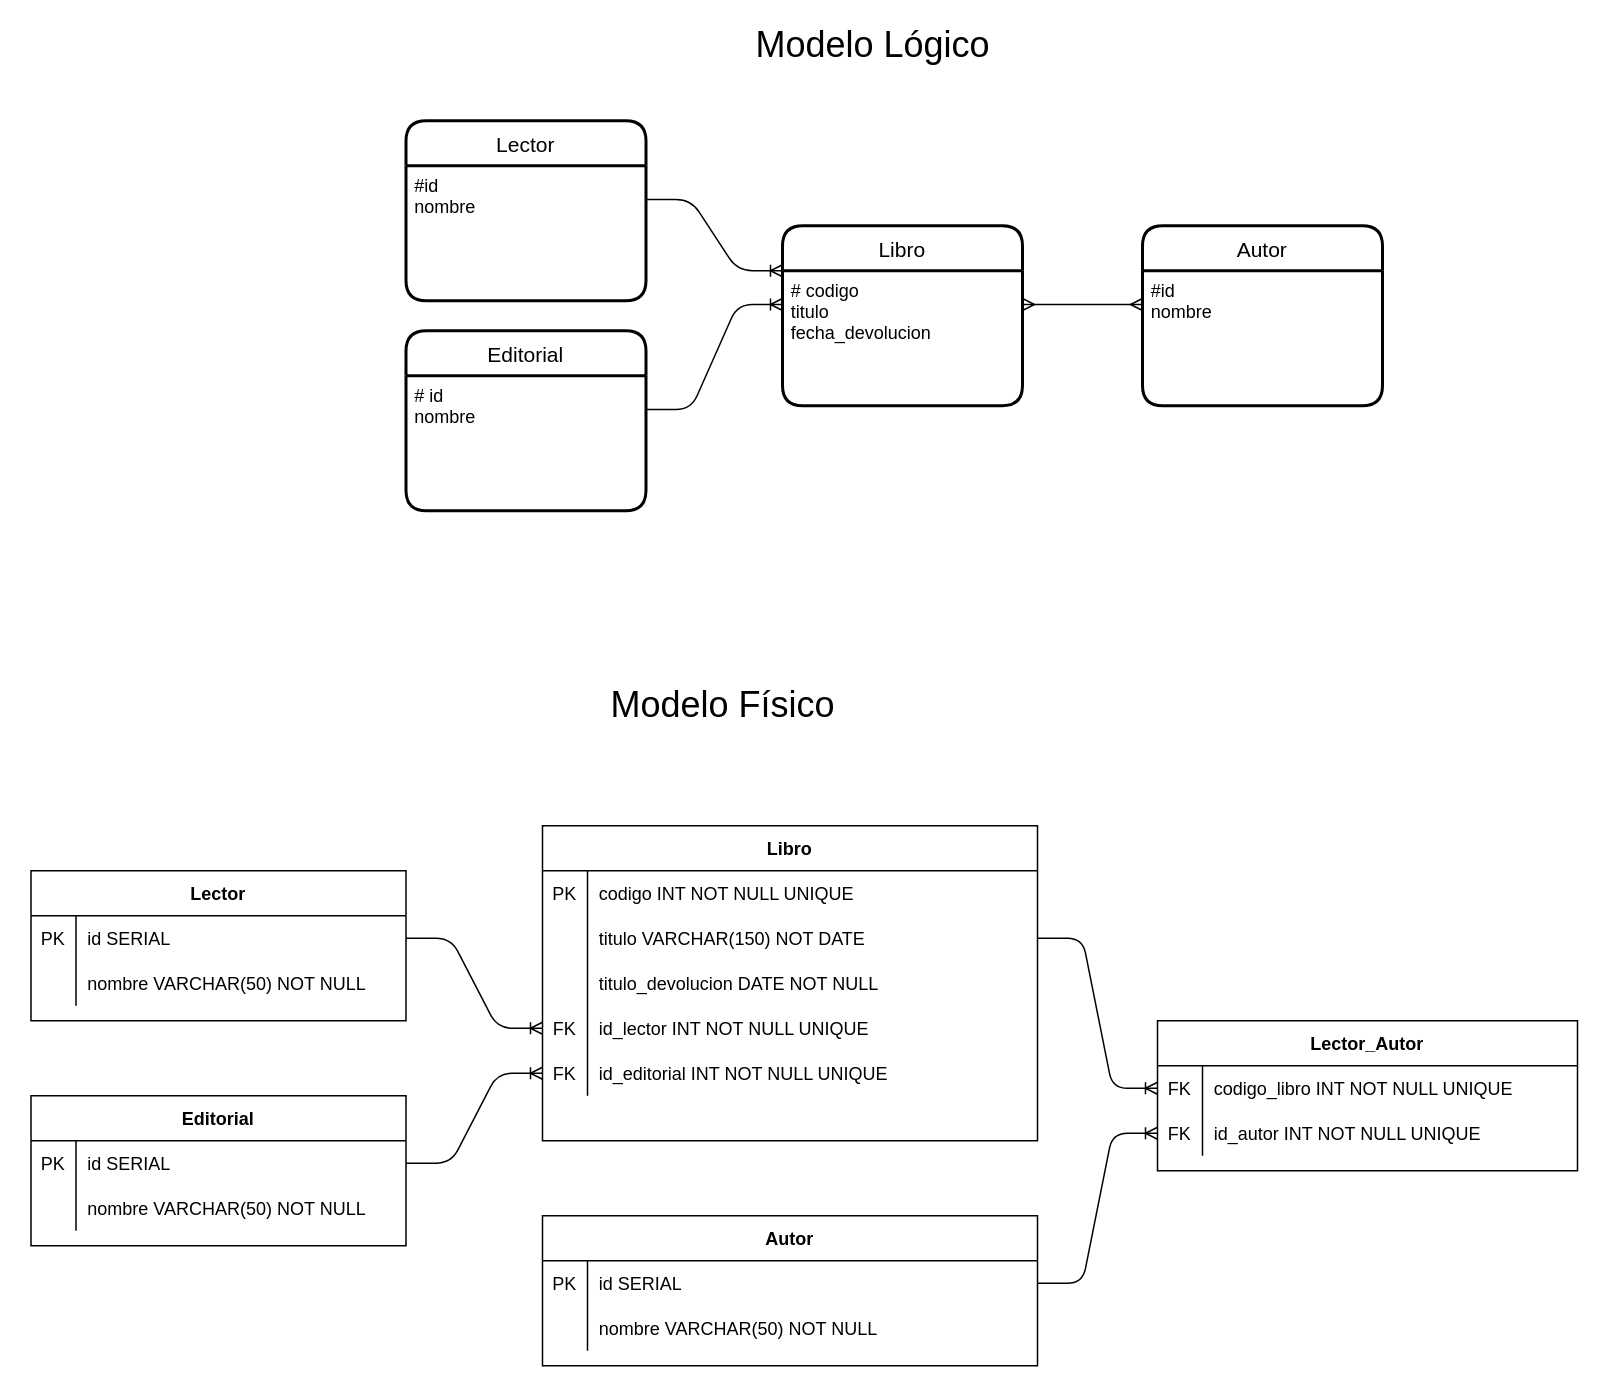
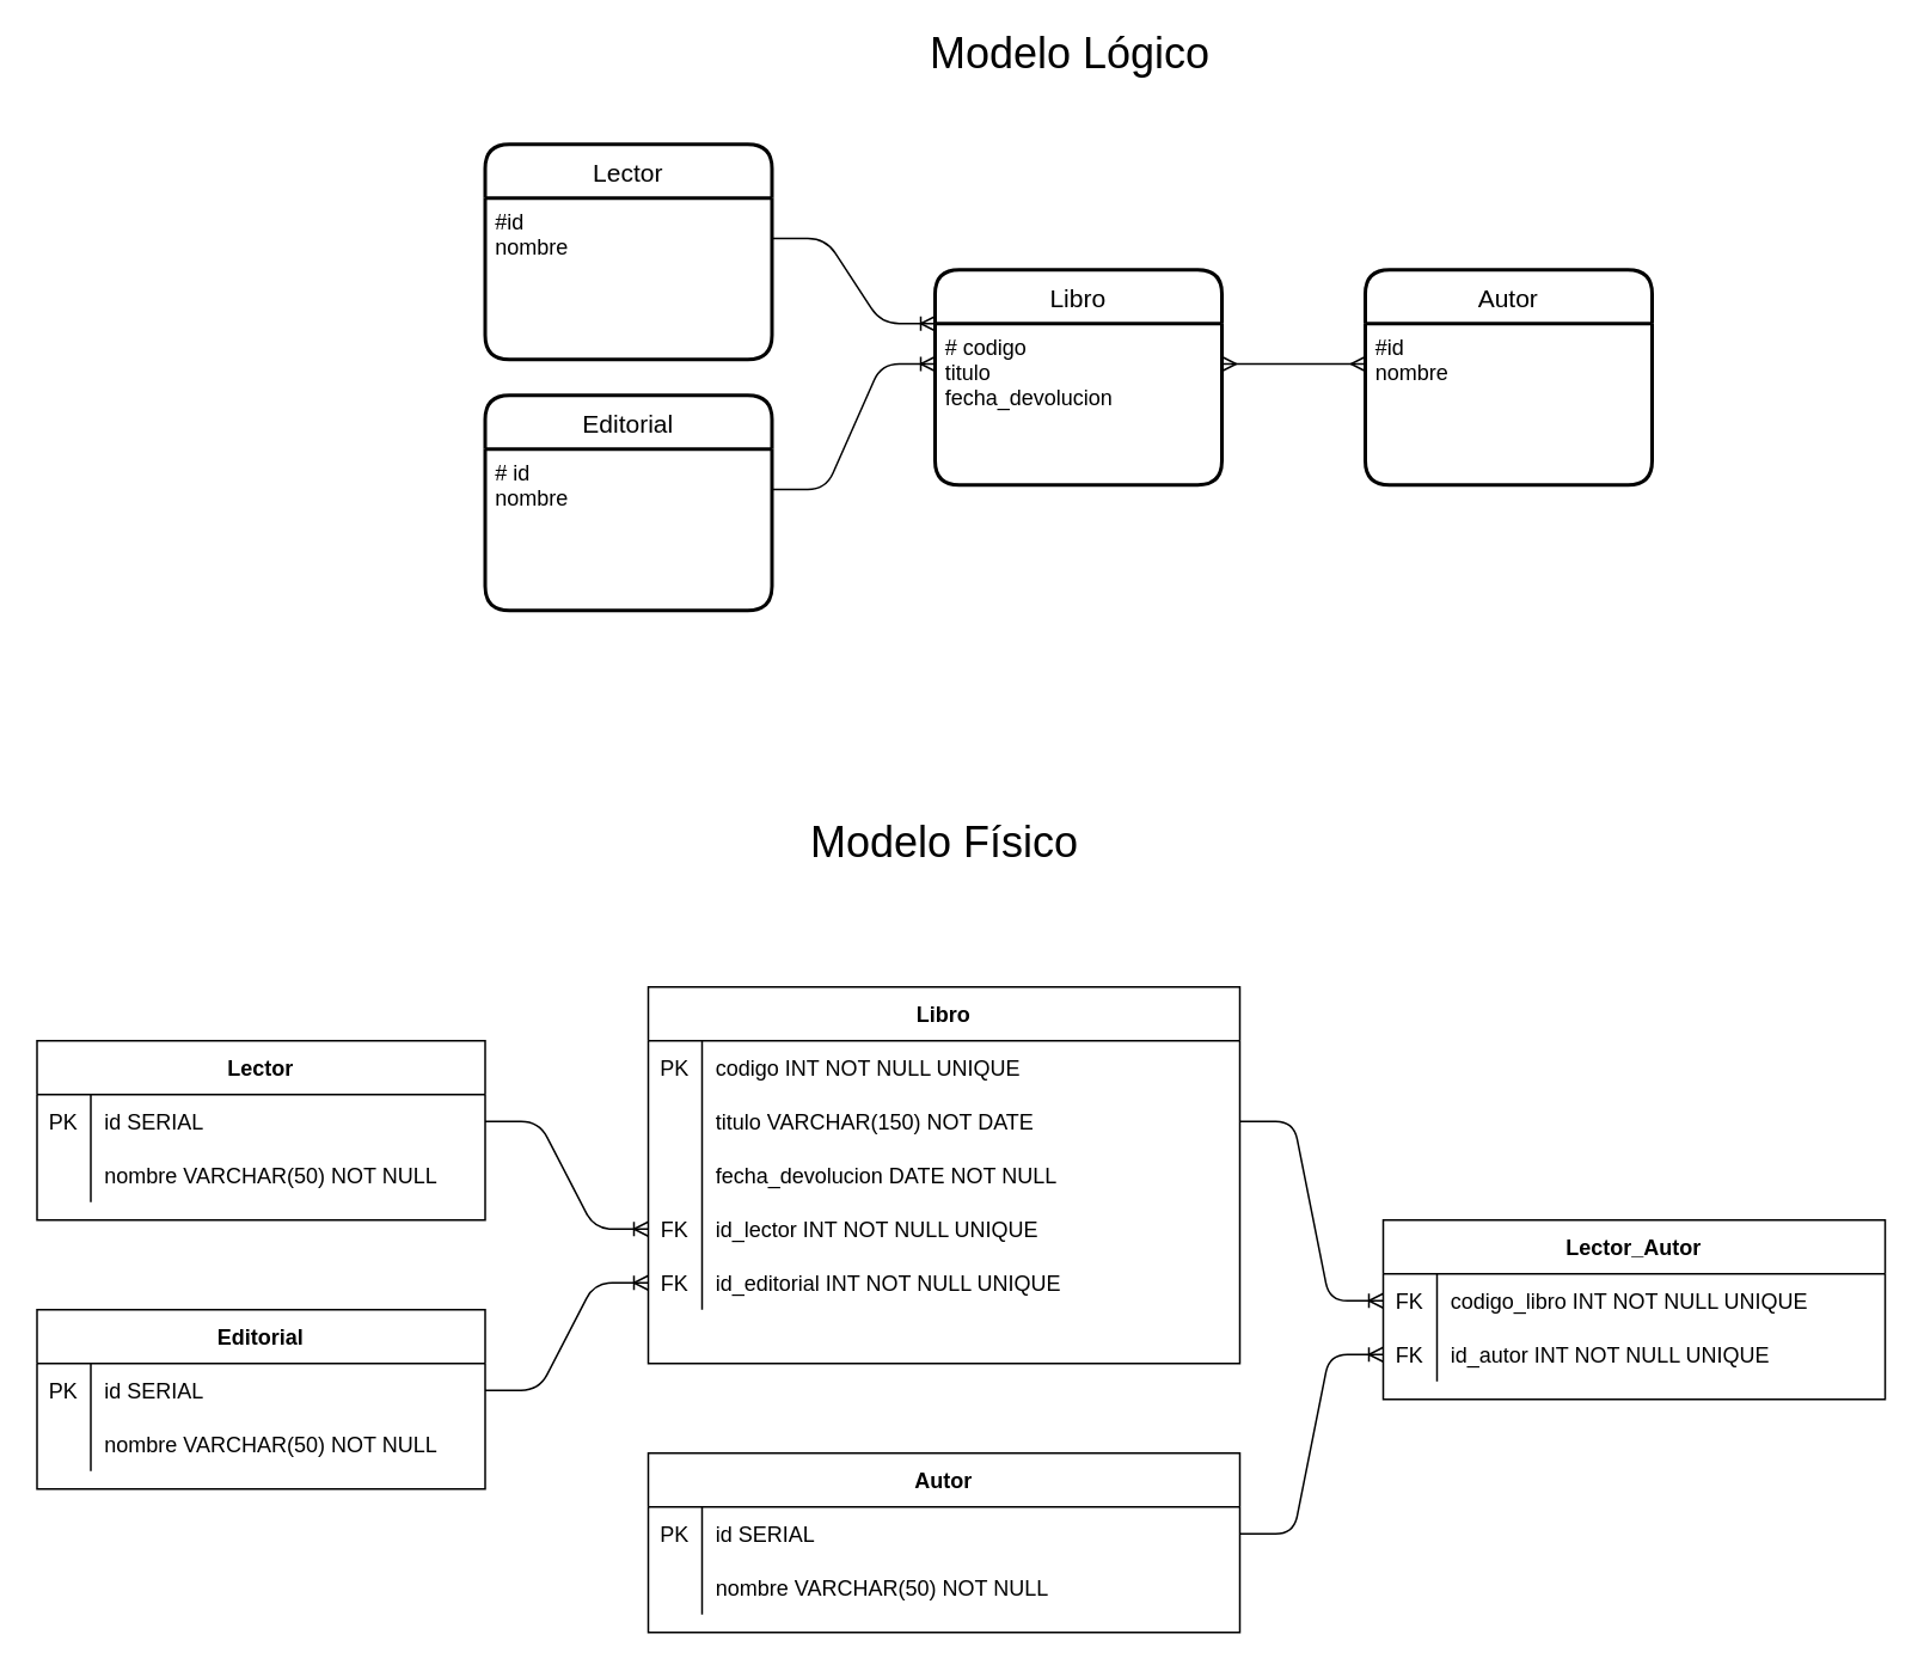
  <mxCell id="0" />
  <mxCell id="1" parent="0" />
- <mxCell id="2" value="&lt;font style=&quot;font-size: 24px&quot;&gt;Modelo Lógico&lt;/font&gt;" style="text;html=1;align=center;verticalAlign=middle;resizable=0;points=[];autosize=1;" vertex="1" parent="1"><mxGeometry x="496" y="20" width="170" height="20" as="geometry" /></mxCell>
- <mxCell id="3" value="&lt;font style=&quot;font-size: 24px&quot;&gt;Modelo Físico&lt;/font&gt;" style="text;html=1;align=center;verticalAlign=middle;resizable=0;points=[];autosize=1;" vertex="1" parent="1"><mxGeometry x="401" y="460" width="160" height="20" as="geometry" /></mxCell>
+ <mxCell id="2" value="&lt;font style=&quot;font-size: 24px&quot;&gt;Modelo Lógico&lt;/font&gt;" style="text;html=1;align=center;verticalAlign=middle;resizable=0;points=[];autosize=1;" vertex="1" parent="1"><mxGeometry x="511" y="20" width="170" height="20" as="geometry" /></mxCell>
+ <mxCell id="3" value="&lt;font style=&quot;font-size: 24px&quot;&gt;Modelo Físico&lt;/font&gt;" style="text;html=1;align=center;verticalAlign=middle;resizable=0;points=[];autosize=1;" vertex="1" parent="1"><mxGeometry x="446" y="460" width="160" height="20" as="geometry" /></mxCell>
  <mxCell id="4" value="" style="edgeStyle=entityRelationEdgeStyle;fontSize=12;html=1;endArrow=ERoneToMany;exitX=1;exitY=0.5;exitDx=0;exitDy=0;entryX=0;entryY=0.5;entryDx=0;entryDy=0;" edge="1" parent="1" source="43" target="25"><mxGeometry width="100" height="100" relative="1" as="geometry"><mxPoint x="491" y="910" as="sourcePoint" /><mxPoint x="591" y="810" as="targetPoint" /></mxGeometry></mxCell>
  <mxCell id="5" value="" style="edgeStyle=entityRelationEdgeStyle;fontSize=12;html=1;endArrow=ERoneToMany;exitX=1;exitY=0.5;exitDx=0;exitDy=0;entryX=0;entryY=0.5;entryDx=0;entryDy=0;" edge="1" parent="1" source="19" target="57"><mxGeometry width="100" height="100" relative="1" as="geometry"><mxPoint x="491" y="910" as="sourcePoint" /><mxPoint x="591" y="810" as="targetPoint" /></mxGeometry></mxCell>
  <mxCell id="6" value="" style="edgeStyle=entityRelationEdgeStyle;fontSize=12;html=1;endArrow=ERmany;startArrow=ERmany;exitX=1;exitY=0.25;exitDx=0;exitDy=0;entryX=0;entryY=0.25;entryDx=0;entryDy=0;" edge="1" parent="1" source="14" target="32"><mxGeometry width="100" height="100" relative="1" as="geometry"><mxPoint x="561" y="390" as="sourcePoint" /><mxPoint x="661" y="290" as="targetPoint" /></mxGeometry></mxCell>
  <mxCell id="7" value="Editorial" style="swimlane;childLayout=stackLayout;horizontal=1;startSize=30;horizontalStack=0;rounded=1;fontSize=14;fontStyle=0;strokeWidth=2;resizeParent=0;resizeLast=1;shadow=0;dashed=0;align=center;" vertex="1" parent="1"><mxGeometry x="270" y="220" width="160" height="120" as="geometry" /></mxCell>
  <mxCell id="8" value="# id&#10;nombre" style="align=left;strokeColor=none;fillColor=none;spacingLeft=4;fontSize=12;verticalAlign=top;resizable=0;rotatable=0;part=1;" vertex="1" parent="7"><mxGeometry y="30" width="160" height="90" as="geometry" /></mxCell>
  <mxCell id="9" value="" style="edgeStyle=entityRelationEdgeStyle;fontSize=12;html=1;endArrow=ERoneToMany;entryX=0;entryY=0.25;entryDx=0;entryDy=0;exitX=1;exitY=0.25;exitDx=0;exitDy=0;" edge="1" parent="1" source="8" target="14"><mxGeometry width="100" height="100" relative="1" as="geometry"><mxPoint x="621" y="390" as="sourcePoint" /><mxPoint x="721" y="290" as="targetPoint" /></mxGeometry></mxCell>
  <mxCell id="10" value="" style="edgeStyle=entityRelationEdgeStyle;fontSize=12;html=1;endArrow=ERoneToMany;entryX=0;entryY=0.25;entryDx=0;entryDy=0;exitX=1;exitY=0.25;exitDx=0;exitDy=0;" edge="1" parent="1" source="12" target="13"><mxGeometry width="100" height="100" relative="1" as="geometry"><mxPoint x="441" y="120" as="sourcePoint" /><mxPoint x="721" y="170" as="targetPoint" /></mxGeometry></mxCell>
  <mxCell id="11" value="Lector" style="swimlane;childLayout=stackLayout;horizontal=1;startSize=30;horizontalStack=0;rounded=1;fontSize=14;fontStyle=0;strokeWidth=2;resizeParent=0;resizeLast=1;shadow=0;dashed=0;align=center;" vertex="1" parent="1"><mxGeometry x="270" y="80" width="160" height="120" as="geometry" /></mxCell>
  <mxCell id="12" value="#id&#10;nombre" style="align=left;strokeColor=none;fillColor=none;spacingLeft=4;fontSize=12;verticalAlign=top;resizable=0;rotatable=0;part=1;" vertex="1" parent="11"><mxGeometry y="30" width="160" height="90" as="geometry" /></mxCell>
  <mxCell id="13" value="Libro" style="swimlane;childLayout=stackLayout;horizontal=1;startSize=30;horizontalStack=0;rounded=1;fontSize=14;fontStyle=0;strokeWidth=2;resizeParent=0;resizeLast=1;shadow=0;dashed=0;align=center;" vertex="1" parent="1"><mxGeometry x="521" y="150" width="160" height="120" as="geometry" /></mxCell>
  <mxCell id="14" value="# codigo&#10;titulo&#10;fecha_devolucion" style="align=left;strokeColor=none;fillColor=none;spacingLeft=4;fontSize=12;verticalAlign=top;resizable=0;rotatable=0;part=1;" vertex="1" parent="13"><mxGeometry y="30" width="160" height="90" as="geometry" /></mxCell>
  <mxCell id="15" value="Libro" style="shape=table;startSize=30;container=1;collapsible=1;childLayout=tableLayout;fixedRows=1;rowLines=0;fontStyle=1;align=center;resizeLast=1;" parent="1" vertex="1"><mxGeometry x="361" y="550" width="330" height="210" as="geometry" /></mxCell>
  <mxCell id="16" value="" style="shape=partialRectangle;collapsible=0;dropTarget=0;pointerEvents=0;fillColor=none;points=[[0,0.5],[1,0.5]];portConstraint=eastwest;top=0;left=0;right=0;bottom=0;" parent="15" vertex="1"><mxGeometry y="30" width="330" height="30" as="geometry" /></mxCell>
  <mxCell id="17" value="PK" style="shape=partialRectangle;overflow=hidden;connectable=0;fillColor=none;top=0;left=0;bottom=0;right=0;" parent="16" vertex="1"><mxGeometry width="30" height="30" as="geometry" /></mxCell>
  <mxCell id="18" value="codigo INT NOT NULL UNIQUE" style="shape=partialRectangle;overflow=hidden;connectable=0;fillColor=none;top=0;left=0;bottom=0;right=0;align=left;spacingLeft=6;" parent="16" vertex="1"><mxGeometry x="30" width="300" height="30" as="geometry" /></mxCell>
  <mxCell id="19" value="" style="shape=partialRectangle;collapsible=0;dropTarget=0;pointerEvents=0;fillColor=none;points=[[0,0.5],[1,0.5]];portConstraint=eastwest;top=0;left=0;right=0;bottom=0;" vertex="1" parent="15"><mxGeometry y="60" width="330" height="30" as="geometry" /></mxCell>
  <mxCell id="20" value="" style="shape=partialRectangle;overflow=hidden;connectable=0;fillColor=none;top=0;left=0;bottom=0;right=0;" vertex="1" parent="19"><mxGeometry width="30" height="30" as="geometry" /></mxCell>
  <mxCell id="21" value="titulo VARCHAR(150) NOT DATE" style="shape=partialRectangle;overflow=hidden;connectable=0;fillColor=none;top=0;left=0;bottom=0;right=0;align=left;spacingLeft=6;" vertex="1" parent="19"><mxGeometry x="30" width="300" height="30" as="geometry" /></mxCell>
  <mxCell id="22" value="" style="shape=partialRectangle;collapsible=0;dropTarget=0;pointerEvents=0;fillColor=none;points=[[0,0.5],[1,0.5]];portConstraint=eastwest;top=0;left=0;right=0;bottom=0;" vertex="1" parent="15"><mxGeometry y="90" width="330" height="30" as="geometry" /></mxCell>
  <mxCell id="23" value="" style="shape=partialRectangle;overflow=hidden;connectable=0;fillColor=none;top=0;left=0;bottom=0;right=0;" vertex="1" parent="22"><mxGeometry width="30" height="30" as="geometry" /></mxCell>
- <mxCell id="24" value="titulo_devolucion DATE NOT NULL" style="shape=partialRectangle;overflow=hidden;connectable=0;fillColor=none;top=0;left=0;bottom=0;right=0;align=left;spacingLeft=6;" vertex="1" parent="22"><mxGeometry x="30" width="300" height="30" as="geometry" /></mxCell>
+ <mxCell id="24" value="fecha_devolucion DATE NOT NULL" style="shape=partialRectangle;overflow=hidden;connectable=0;fillColor=none;top=0;left=0;bottom=0;right=0;align=left;spacingLeft=6;" vertex="1" parent="22"><mxGeometry x="30" width="300" height="30" as="geometry" /></mxCell>
  <mxCell id="25" value="" style="shape=partialRectangle;collapsible=0;dropTarget=0;pointerEvents=0;fillColor=none;points=[[0,0.5],[1,0.5]];portConstraint=eastwest;top=0;left=0;right=0;bottom=0;" vertex="1" parent="15"><mxGeometry y="120" width="330" height="30" as="geometry" /></mxCell>
  <mxCell id="26" value="FK" style="shape=partialRectangle;overflow=hidden;connectable=0;fillColor=none;top=0;left=0;bottom=0;right=0;" vertex="1" parent="25"><mxGeometry width="30" height="30" as="geometry" /></mxCell>
  <mxCell id="27" value="id_lector INT NOT NULL UNIQUE" style="shape=partialRectangle;overflow=hidden;connectable=0;fillColor=none;top=0;left=0;bottom=0;right=0;align=left;spacingLeft=6;" vertex="1" parent="25"><mxGeometry x="30" width="300" height="30" as="geometry" /></mxCell>
  <mxCell id="28" value="" style="shape=partialRectangle;collapsible=0;dropTarget=0;pointerEvents=0;fillColor=none;points=[[0,0.5],[1,0.5]];portConstraint=eastwest;top=0;left=0;right=0;bottom=0;" vertex="1" parent="15"><mxGeometry y="150" width="330" height="30" as="geometry" /></mxCell>
  <mxCell id="29" value="FK" style="shape=partialRectangle;overflow=hidden;connectable=0;fillColor=none;top=0;left=0;bottom=0;right=0;" vertex="1" parent="28"><mxGeometry width="30" height="30" as="geometry" /></mxCell>
  <mxCell id="30" value="id_editorial INT NOT NULL UNIQUE" style="shape=partialRectangle;overflow=hidden;connectable=0;fillColor=none;top=0;left=0;bottom=0;right=0;align=left;spacingLeft=6;" vertex="1" parent="28"><mxGeometry x="30" width="300" height="30" as="geometry" /></mxCell>
  <mxCell id="31" value="Autor" style="swimlane;childLayout=stackLayout;horizontal=1;startSize=30;horizontalStack=0;rounded=1;fontSize=14;fontStyle=0;strokeWidth=2;resizeParent=0;resizeLast=1;shadow=0;dashed=0;align=center;" vertex="1" parent="1"><mxGeometry x="761" y="150" width="160" height="120" as="geometry" /></mxCell>
  <mxCell id="32" value="#id&#10;nombre" style="align=left;strokeColor=none;fillColor=none;spacingLeft=4;fontSize=12;verticalAlign=top;resizable=0;rotatable=0;part=1;" vertex="1" parent="31"><mxGeometry y="30" width="160" height="90" as="geometry" /></mxCell>
  <mxCell id="33" value="" style="edgeStyle=entityRelationEdgeStyle;fontSize=12;html=1;endArrow=ERoneToMany;entryX=0;entryY=0.5;entryDx=0;entryDy=0;exitX=1;exitY=0.5;exitDx=0;exitDy=0;" edge="1" parent="1" source="50" target="60"><mxGeometry width="100" height="100" relative="1" as="geometry"><mxPoint x="781" y="720" as="sourcePoint" /><mxPoint x="791" y="700" as="targetPoint" /></mxGeometry></mxCell>
  <mxCell id="34" value="" style="edgeStyle=entityRelationEdgeStyle;fontSize=12;html=1;endArrow=ERoneToMany;exitX=1;exitY=0.5;exitDx=0;exitDy=0;entryX=0;entryY=0.5;entryDx=0;entryDy=0;" edge="1" parent="1" source="36" target="28"><mxGeometry width="100" height="100" relative="1" as="geometry"><mxPoint x="280" y="605" as="sourcePoint" /><mxPoint x="371" y="695" as="targetPoint" /></mxGeometry></mxCell>
  <mxCell id="35" value="Editorial" style="shape=table;startSize=30;container=1;collapsible=1;childLayout=tableLayout;fixedRows=1;rowLines=0;fontStyle=1;align=center;resizeLast=1;" vertex="1" parent="1"><mxGeometry x="20" y="730" width="250" height="100" as="geometry" /></mxCell>
  <mxCell id="36" value="" style="shape=partialRectangle;collapsible=0;dropTarget=0;pointerEvents=0;fillColor=none;points=[[0,0.5],[1,0.5]];portConstraint=eastwest;top=0;left=0;right=0;bottom=0;" vertex="1" parent="35"><mxGeometry y="30" width="250" height="30" as="geometry" /></mxCell>
  <mxCell id="37" value="PK" style="shape=partialRectangle;overflow=hidden;connectable=0;fillColor=none;top=0;left=0;bottom=0;right=0;" vertex="1" parent="36"><mxGeometry width="30" height="30" as="geometry" /></mxCell>
  <mxCell id="38" value="id SERIAL" style="shape=partialRectangle;overflow=hidden;connectable=0;fillColor=none;top=0;left=0;bottom=0;right=0;align=left;spacingLeft=6;" vertex="1" parent="36"><mxGeometry x="30" width="220" height="30" as="geometry" /></mxCell>
  <mxCell id="39" value="" style="shape=partialRectangle;collapsible=0;dropTarget=0;pointerEvents=0;fillColor=none;points=[[0,0.5],[1,0.5]];portConstraint=eastwest;top=0;left=0;right=0;bottom=0;" vertex="1" parent="35"><mxGeometry y="60" width="250" height="30" as="geometry" /></mxCell>
  <mxCell id="40" value="" style="shape=partialRectangle;overflow=hidden;connectable=0;fillColor=none;top=0;left=0;bottom=0;right=0;" vertex="1" parent="39"><mxGeometry width="30" height="30" as="geometry" /></mxCell>
  <mxCell id="41" value="nombre VARCHAR(50) NOT NULL" style="shape=partialRectangle;overflow=hidden;connectable=0;fillColor=none;top=0;left=0;bottom=0;right=0;align=left;spacingLeft=6;" vertex="1" parent="39"><mxGeometry x="30" width="220" height="30" as="geometry" /></mxCell>
  <mxCell id="42" value="Lector" style="shape=table;startSize=30;container=1;collapsible=1;childLayout=tableLayout;fixedRows=1;rowLines=0;fontStyle=1;align=center;resizeLast=1;" parent="1" vertex="1"><mxGeometry x="20" y="580" width="250" height="100" as="geometry" /></mxCell>
  <mxCell id="43" value="" style="shape=partialRectangle;collapsible=0;dropTarget=0;pointerEvents=0;fillColor=none;points=[[0,0.5],[1,0.5]];portConstraint=eastwest;top=0;left=0;right=0;bottom=0;" parent="42" vertex="1"><mxGeometry y="30" width="250" height="30" as="geometry" /></mxCell>
  <mxCell id="44" value="PK" style="shape=partialRectangle;overflow=hidden;connectable=0;fillColor=none;top=0;left=0;bottom=0;right=0;" parent="43" vertex="1"><mxGeometry width="30" height="30" as="geometry" /></mxCell>
  <mxCell id="45" value="id SERIAL" style="shape=partialRectangle;overflow=hidden;connectable=0;fillColor=none;top=0;left=0;bottom=0;right=0;align=left;spacingLeft=6;" parent="43" vertex="1"><mxGeometry x="30" width="220" height="30" as="geometry" /></mxCell>
  <mxCell id="46" value="" style="shape=partialRectangle;collapsible=0;dropTarget=0;pointerEvents=0;fillColor=none;points=[[0,0.5],[1,0.5]];portConstraint=eastwest;top=0;left=0;right=0;bottom=0;" parent="42" vertex="1"><mxGeometry y="60" width="250" height="30" as="geometry" /></mxCell>
  <mxCell id="47" value="" style="shape=partialRectangle;overflow=hidden;connectable=0;fillColor=none;top=0;left=0;bottom=0;right=0;" parent="46" vertex="1"><mxGeometry width="30" height="30" as="geometry" /></mxCell>
  <mxCell id="48" value="nombre VARCHAR(50) NOT NULL" style="shape=partialRectangle;overflow=hidden;connectable=0;fillColor=none;top=0;left=0;bottom=0;right=0;align=left;spacingLeft=6;" parent="46" vertex="1"><mxGeometry x="30" width="220" height="30" as="geometry" /></mxCell>
  <mxCell id="49" value="Autor" style="shape=table;startSize=30;container=1;collapsible=1;childLayout=tableLayout;fixedRows=1;rowLines=0;fontStyle=1;align=center;resizeLast=1;" vertex="1" parent="1"><mxGeometry x="361" y="810" width="330" height="100" as="geometry" /></mxCell>
  <mxCell id="50" value="" style="shape=partialRectangle;collapsible=0;dropTarget=0;pointerEvents=0;fillColor=none;points=[[0,0.5],[1,0.5]];portConstraint=eastwest;top=0;left=0;right=0;bottom=0;" vertex="1" parent="49"><mxGeometry y="30" width="330" height="30" as="geometry" /></mxCell>
  <mxCell id="51" value="PK" style="shape=partialRectangle;overflow=hidden;connectable=0;fillColor=none;top=0;left=0;bottom=0;right=0;" vertex="1" parent="50"><mxGeometry width="30" height="30" as="geometry" /></mxCell>
  <mxCell id="52" value="id SERIAL" style="shape=partialRectangle;overflow=hidden;connectable=0;fillColor=none;top=0;left=0;bottom=0;right=0;align=left;spacingLeft=6;" vertex="1" parent="50"><mxGeometry x="30" width="300" height="30" as="geometry" /></mxCell>
  <mxCell id="53" value="" style="shape=partialRectangle;collapsible=0;dropTarget=0;pointerEvents=0;fillColor=none;points=[[0,0.5],[1,0.5]];portConstraint=eastwest;top=0;left=0;right=0;bottom=0;" vertex="1" parent="49"><mxGeometry y="60" width="330" height="30" as="geometry" /></mxCell>
  <mxCell id="54" value="" style="shape=partialRectangle;overflow=hidden;connectable=0;fillColor=none;top=0;left=0;bottom=0;right=0;" vertex="1" parent="53"><mxGeometry width="30" height="30" as="geometry" /></mxCell>
  <mxCell id="55" value="nombre VARCHAR(50) NOT NULL" style="shape=partialRectangle;overflow=hidden;connectable=0;fillColor=none;top=0;left=0;bottom=0;right=0;align=left;spacingLeft=6;" vertex="1" parent="53"><mxGeometry x="30" width="300" height="30" as="geometry" /></mxCell>
  <mxCell id="56" value="Lector_Autor" style="shape=table;startSize=30;container=1;collapsible=1;childLayout=tableLayout;fixedRows=1;rowLines=0;fontStyle=1;align=center;resizeLast=1;" parent="1" vertex="1"><mxGeometry x="771" y="680" width="280" height="100" as="geometry" /></mxCell>
  <mxCell id="57" value="" style="shape=partialRectangle;collapsible=0;dropTarget=0;pointerEvents=0;fillColor=none;points=[[0,0.5],[1,0.5]];portConstraint=eastwest;top=0;left=0;right=0;bottom=0;" parent="56" vertex="1"><mxGeometry y="30" width="280" height="30" as="geometry" /></mxCell>
  <mxCell id="58" value="FK" style="shape=partialRectangle;overflow=hidden;connectable=0;fillColor=none;top=0;left=0;bottom=0;right=0;" parent="57" vertex="1"><mxGeometry width="30" height="30" as="geometry" /></mxCell>
  <mxCell id="59" value="codigo_libro INT NOT NULL UNIQUE" style="shape=partialRectangle;overflow=hidden;connectable=0;fillColor=none;top=0;left=0;bottom=0;right=0;align=left;spacingLeft=6;" parent="57" vertex="1"><mxGeometry x="30" width="250" height="30" as="geometry" /></mxCell>
  <mxCell id="60" value="" style="shape=partialRectangle;collapsible=0;dropTarget=0;pointerEvents=0;fillColor=none;points=[[0,0.5],[1,0.5]];portConstraint=eastwest;top=0;left=0;right=0;bottom=0;" parent="56" vertex="1"><mxGeometry y="60" width="280" height="30" as="geometry" /></mxCell>
  <mxCell id="61" value="FK" style="shape=partialRectangle;overflow=hidden;connectable=0;fillColor=none;top=0;left=0;bottom=0;right=0;" parent="60" vertex="1"><mxGeometry width="30" height="30" as="geometry" /></mxCell>
  <mxCell id="62" value="id_autor INT NOT NULL UNIQUE" style="shape=partialRectangle;overflow=hidden;connectable=0;fillColor=none;top=0;left=0;bottom=0;right=0;align=left;spacingLeft=6;" parent="60" vertex="1"><mxGeometry x="30" width="250" height="30" as="geometry" /></mxCell>
